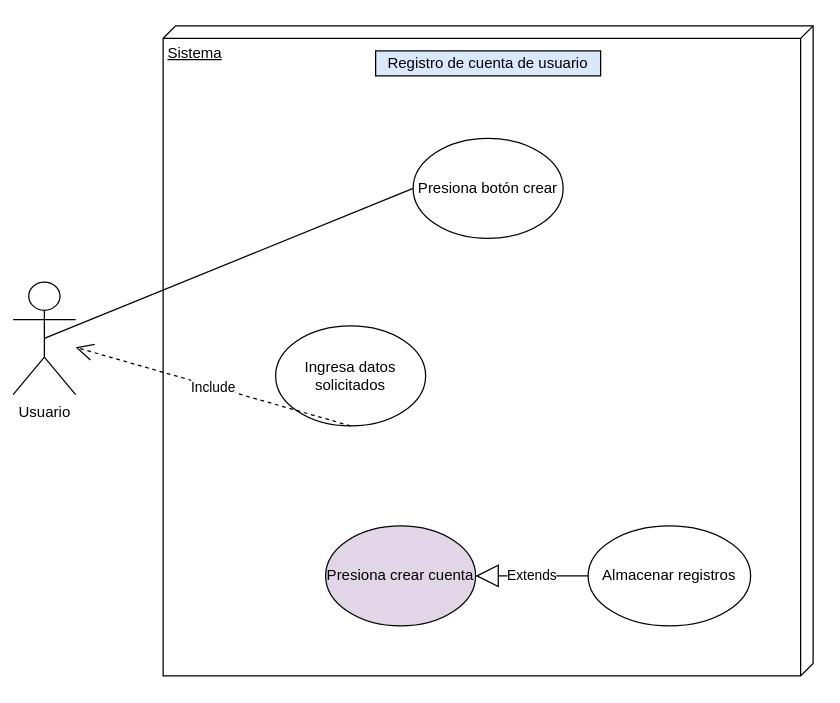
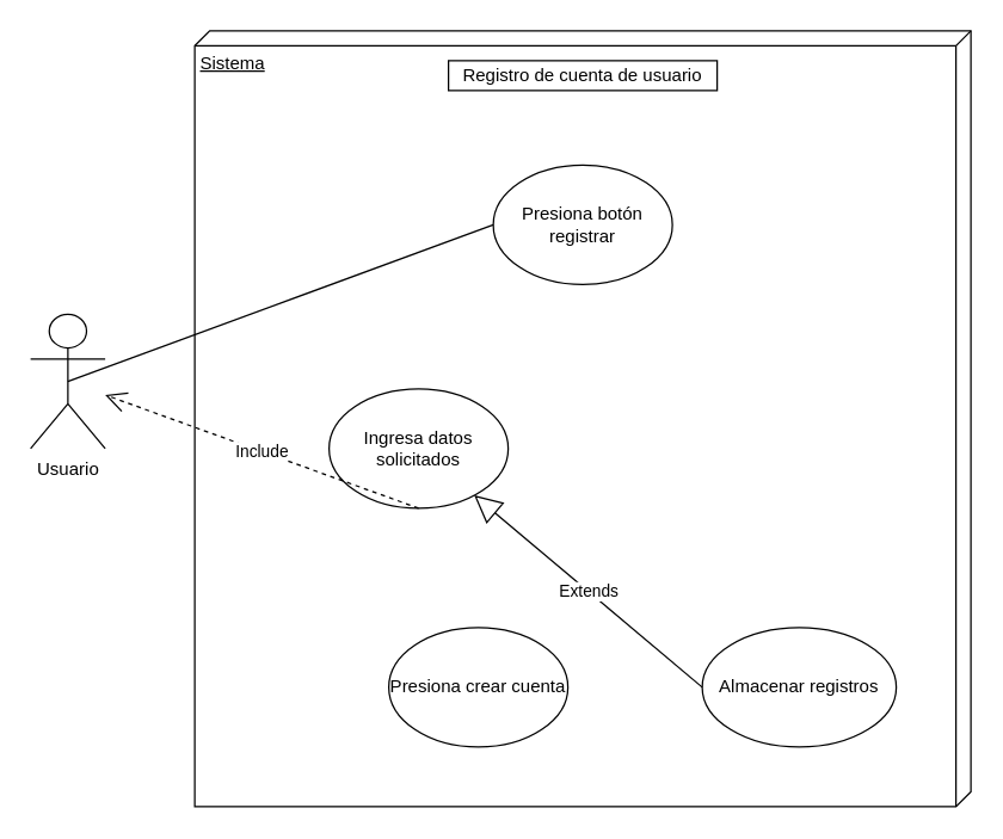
  <mxCell id="0" />
  <mxCell id="1" parent="0" />
  <mxCell id="2" value="Sistema" style="verticalAlign=top;align=left;spacingTop=8;spacingLeft=2;spacingRight=12;shape=cube;size=10;direction=south;fontStyle=4;html=1;whiteSpace=wrap;" parent="1" vertex="1"><mxGeometry x="130" y="20" width="520" height="520" as="geometry" /></mxCell>
- <mxCell id="3" value="Usuario" style="shape=umlActor;verticalLabelPosition=bottom;verticalAlign=top;html=1;" parent="1" vertex="1"><mxGeometry x="10" y="225" width="50" height="90" as="geometry" /></mxCell>
- <mxCell id="4" value="Presiona botón crear" style="ellipse;whiteSpace=wrap;html=1;" parent="1" vertex="1"><mxGeometry x="330" y="110" width="120" height="80" as="geometry" /></mxCell>
+ <mxCell id="3" value="Usuario" style="shape=umlActor;verticalLabelPosition=bottom;verticalAlign=top;html=1;" parent="1" vertex="1"><mxGeometry x="20" y="210" width="50" height="90" as="geometry" /></mxCell>
+ <mxCell id="4" value="Presiona botón registrar" style="ellipse;whiteSpace=wrap;html=1;" parent="1" vertex="1"><mxGeometry x="330" y="110" width="120" height="80" as="geometry" /></mxCell>
  <mxCell id="5" value="Ingresa datos solicitados" style="ellipse;whiteSpace=wrap;html=1;" parent="1" vertex="1"><mxGeometry x="220" y="260" width="120" height="80" as="geometry" /></mxCell>
- <mxCell id="6" value="Presiona crear cuenta" style="ellipse;whiteSpace=wrap;html=1;fillColor=#e1d5e7;" parent="1" vertex="1"><mxGeometry x="260" y="420" width="120" height="80" as="geometry" /></mxCell>
- <mxCell id="7" value="Registro de cuenta de usuario" style="rounded=0;whiteSpace=wrap;html=1;fillColor=#dae8fc;" parent="1" vertex="1"><mxGeometry x="300" y="40" width="180" height="20" as="geometry" /></mxCell>
+ <mxCell id="6" value="Presiona crear cuenta" style="ellipse;whiteSpace=wrap;html=1;" parent="1" vertex="1"><mxGeometry x="260" y="420" width="120" height="80" as="geometry" /></mxCell>
+ <mxCell id="7" value="Registro de cuenta de usuario" style="rounded=0;whiteSpace=wrap;html=1;" parent="1" vertex="1"><mxGeometry x="300" y="40" width="180" height="20" as="geometry" /></mxCell>
  <mxCell id="8" value="Almacenar registros" style="ellipse;whiteSpace=wrap;html=1;" parent="1" vertex="1"><mxGeometry x="470" y="420" width="130" height="80" as="geometry" /></mxCell>
- <mxCell id="9" value="Extends" style="endArrow=block;endSize=16;endFill=0;html=1;rounded=0;entryX=1;entryY=0.5;entryDx=0;entryDy=0;exitX=0;exitY=0.5;exitDx=0;exitDy=0;" parent="1" source="8" target="6" edge="1"><mxGeometry width="160" relative="1" as="geometry"><mxPoint x="470" y="400" as="sourcePoint" /><mxPoint x="430" y="320" as="targetPoint" /></mxGeometry></mxCell>
+ <mxCell id="9" value="Extends" style="endArrow=block;endSize=16;endFill=0;html=1;rounded=0;exitX=0;exitY=0.5;exitDx=0;exitDy=0;" parent="1" source="8" target="5" edge="1"><mxGeometry width="160" relative="1" as="geometry"><mxPoint x="470" y="400" as="sourcePoint" /><mxPoint x="430" y="320" as="targetPoint" /></mxGeometry></mxCell>
  <mxCell id="10" value="Include" style="endArrow=open;endSize=12;dashed=1;html=1;rounded=0;exitX=0.5;exitY=1;exitDx=0;exitDy=0;" parent="1" source="5" target="3" edge="1"><mxGeometry width="160" relative="1" as="geometry"><mxPoint x="380" y="180" as="sourcePoint" /><mxPoint x="470" y="180" as="targetPoint" /></mxGeometry></mxCell>
  <mxCell id="11" value="" style="endArrow=none;html=1;rounded=0;exitX=0.5;exitY=0.5;exitDx=0;exitDy=0;exitPerimeter=0;entryX=0;entryY=0.5;entryDx=0;entryDy=0;" parent="1" source="3" target="4" edge="1"><mxGeometry width="50" height="50" relative="1" as="geometry"><mxPoint x="90" y="250" as="sourcePoint" /><mxPoint x="140" y="200" as="targetPoint" /></mxGeometry></mxCell>
